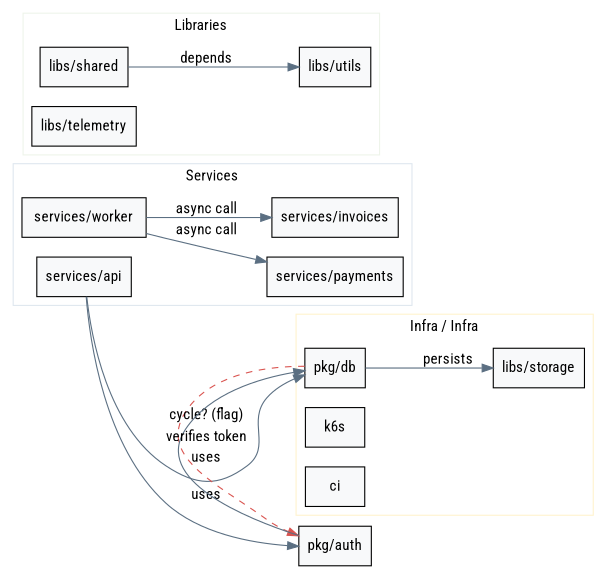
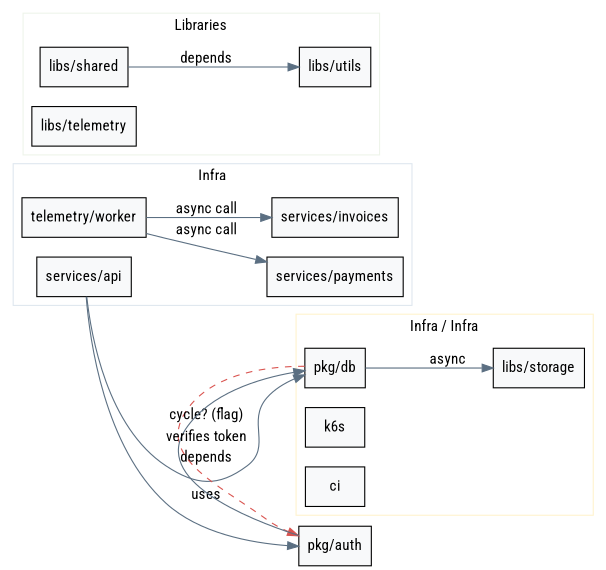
  digraph {
    fontname="Roboto Condensed"
    rankdir=LR
    node [fillcolor="#f8f9fa" fontname="Roboto Condensed" shape=box style=filled]
    edge [color="#5b6f82" fontname="Roboto Condensed"]
    "services/api"
    "services/payments"
    "services/invoices"
-   "services/worker"
+   "services/worker" [label="telemetry/worker"]
    "libs/shared"
    "libs/utils"
    "libs/telemetry"
    "pkg/db"
    "libs/storage"
    n10 [label=k6s]
    ci
    "pkg/auth"
    subgraph cluster_1 {
      color="#dfe7ef"
-     label=Services
+     label=Infra
      "services/api"
      "services/payments"
      "services/invoices"
      "services/worker"
    }
    subgraph cluster_2 {
      color="#eef4ea"
      label=Libraries
      "libs/shared"
      "libs/utils"
      "libs/telemetry"
    }
    subgraph cluster_3 {
      color="#fff3cd"
      label="Infra / Infra"
      "pkg/db"
      "libs/storage"
      n10
      ci
    }
-   "services/api" -> "pkg/db" [label=uses]
+   "services/api" -> "pkg/db" [label=depends]
    "services/api" -> "pkg/auth" [label=uses]
    "services/worker" -> "services/payments" [label="async call"]
    "services/worker" -> "services/invoices" [label="async call"]
    "libs/shared" -> "libs/utils" [label=depends]
-   "pkg/db" -> "libs/storage" [label=persists]
+   "pkg/db" -> "libs/storage" [label=async]
    "pkg/db" -> "pkg/auth" [color="#d9534f" label="cycle? (flag)" style=dashed]
    "pkg/auth" -> "pkg/db" [label="verifies token"]
  }
